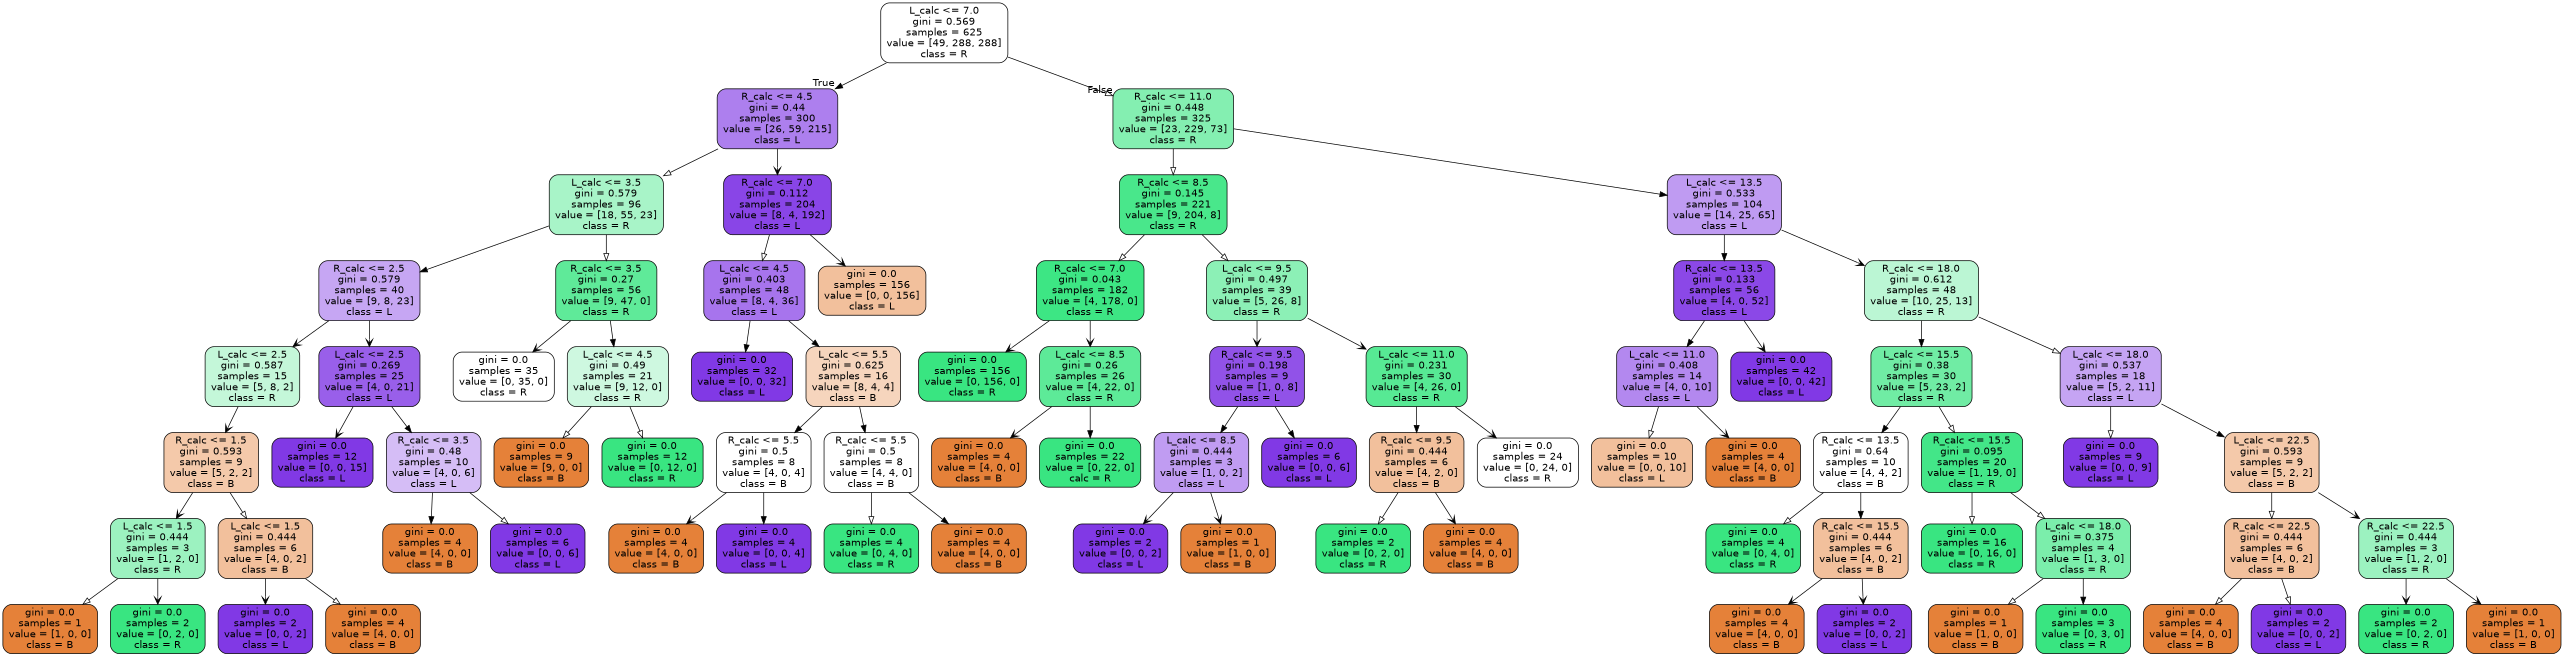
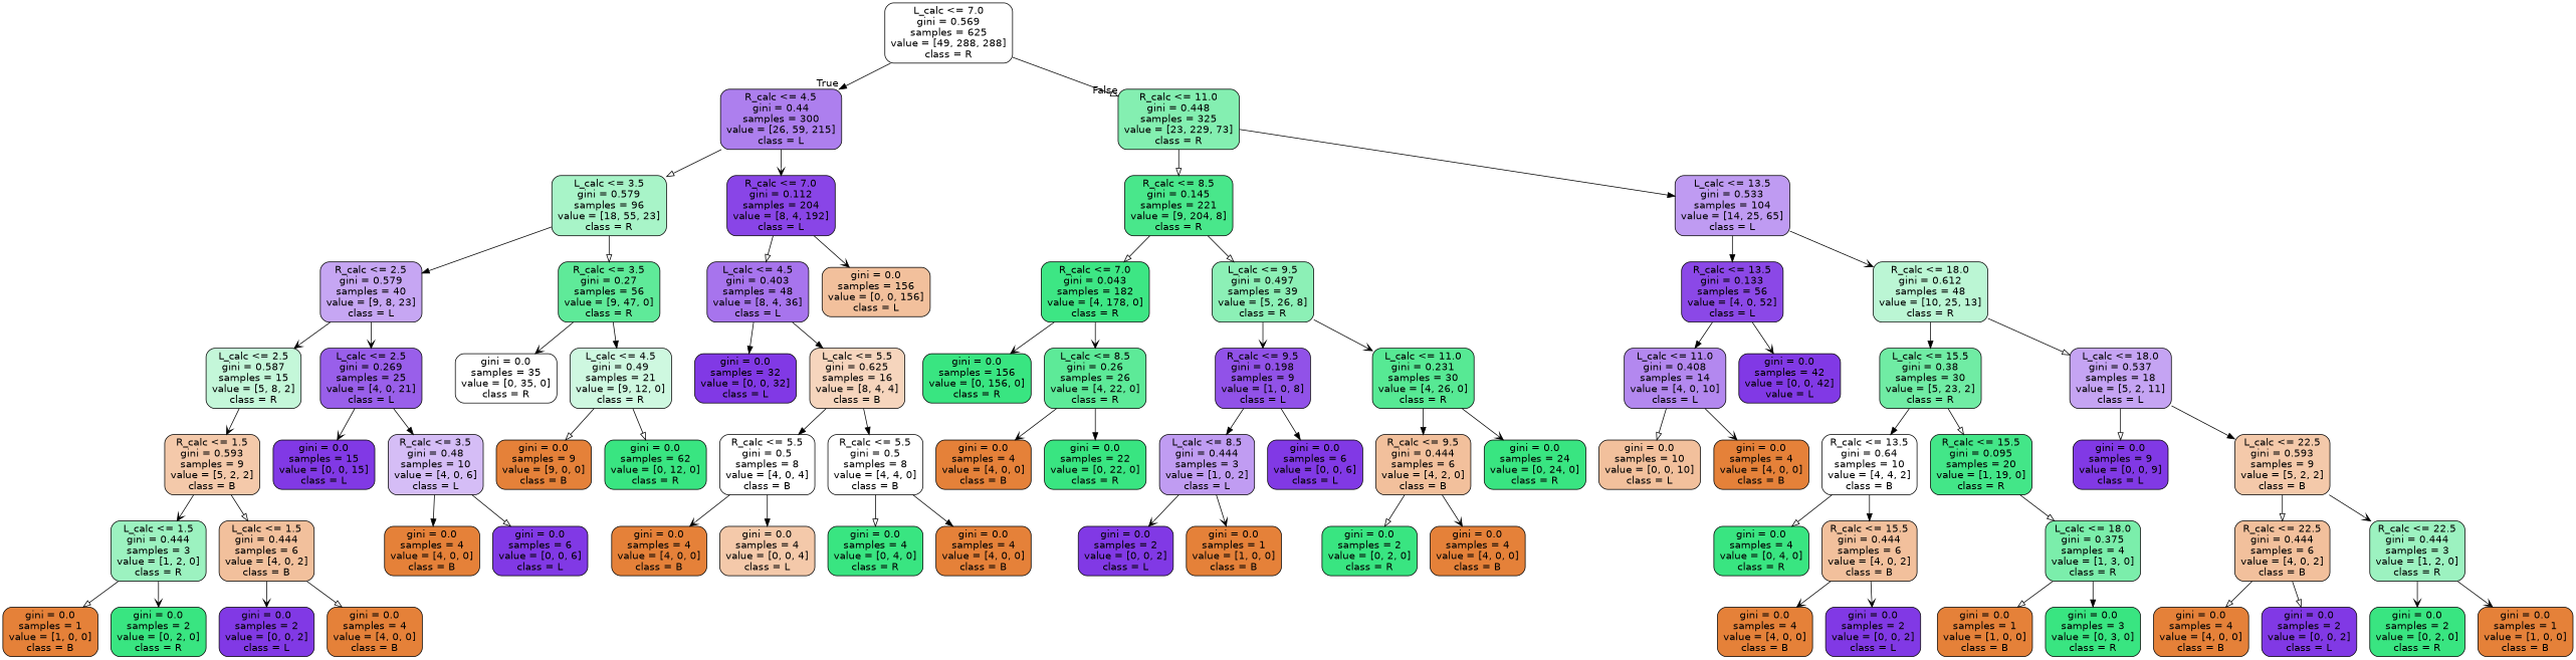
  digraph {
    node [color=black fillcolor="#e58139" fontname=helvetica shape=box style="filled, rounded"]
    edge [arrowhead=vee fontname=helvetica]
    n1 [fillcolor="#ffffff" label="L_calc <= 7.0\ngini = 0.569\nsamples = 625\nvalue = [49, 288, 288]\nclass = R"]
    n2 [fillcolor="#ad7fee" label="R_calc <= 4.5\ngini = 0.44\nsamples = 300\nvalue = [26, 59, 215]\nclass = L"]
    n3 [fillcolor="#84efb1" label="R_calc <= 11.0\ngini = 0.448\nsamples = 325\nvalue = [23, 229, 73]\nclass = R"]
    n4 [fillcolor="#a8f4c8" label="L_calc <= 3.5\ngini = 0.579\nsamples = 96\nvalue = [18, 55, 23]\nclass = R"]
    n5 [fillcolor="#8945e7" label="R_calc <= 7.0\ngini = 0.112\nsamples = 204\nvalue = [8, 4, 192]\nclass = L"]
    n6 [fillcolor="#49e78b" label="R_calc <= 8.5\ngini = 0.145\nsamples = 221\nvalue = [9, 204, 8]\nclass = R"]
    n7 [fillcolor="#bf9bf2" label="L_calc <= 13.5\ngini = 0.533\nsamples = 104\nvalue = [14, 25, 65]\nclass = L"]
    n8 [fillcolor="#c6a6f3" label="R_calc <= 2.5\ngini = 0.579\nsamples = 40\nvalue = [9, 8, 23]\nclass = L"]
    n9 [fillcolor="#5fea99" label="R_calc <= 3.5\ngini = 0.27\nsamples = 56\nvalue = [9, 47, 0]\nclass = R"]
    n10 [fillcolor="#a774ed" label="L_calc <= 4.5\ngini = 0.403\nsamples = 48\nvalue = [8, 4, 36]\nclass = L"]
    n11 [fillcolor="#f2c09c" label="gini = 0.0\nsamples = 156\nvalue = [0, 0, 156]\nclass = L"]
    n12 [fillcolor="#c4f7d9" label="L_calc <= 2.5\ngini = 0.587\nsamples = 15\nvalue = [5, 8, 2]\nclass = R"]
    n13 [fillcolor="#995fea" label="L_calc <= 2.5\ngini = 0.269\nsamples = 25\nvalue = [4, 0, 21]\nclass = L"]
    n14 [fillcolor="#ffffff" label="gini = 0.0\nsamples = 35\nvalue = [0, 35, 0]\nclass = R"]
    n15 [fillcolor="#cef8e0" label="L_calc <= 4.5\ngini = 0.49\nsamples = 21\nvalue = [9, 12, 0]\nclass = R"]
    n16 [fillcolor="#f4c9aa" label="R_calc <= 1.5\ngini = 0.593\nsamples = 9\nvalue = [5, 2, 2]\nclass = B"]
-   n17 [fillcolor="#8139e5" label="gini = 0.0\nsamples = 12\nvalue = [0, 0, 15]\nclass = L"]
+   n17 [fillcolor="#8139e5" label="gini = 0.0\nsamples = 15\nvalue = [0, 0, 15]\nclass = L"]
    n18 [fillcolor="#d5bdf6" label="R_calc <= 3.5\ngini = 0.48\nsamples = 10\nvalue = [4, 0, 6]\nclass = L"]
    n19 [fillcolor="#9cf2c0" label="L_calc <= 1.5\ngini = 0.444\nsamples = 3\nvalue = [1, 2, 0]\nclass = R"]
    n20 [fillcolor="#f2c09c" label="L_calc <= 1.5\ngini = 0.444\nsamples = 6\nvalue = [4, 0, 2]\nclass = B"]
    n21 [label="gini = 0.0\nsamples = 1\nvalue = [1, 0, 0]\nclass = B"]
    n22 [fillcolor="#39e581" label="gini = 0.0\nsamples = 2\nvalue = [0, 2, 0]\nclass = R"]
    n23 [fillcolor="#8139e5" label="gini = 0.0\nsamples = 2\nvalue = [0, 0, 2]\nclass = L"]
    n24 [label="gini = 0.0\nsamples = 4\nvalue = [4, 0, 0]\nclass = B"]
    n25 [label="gini = 0.0\nsamples = 4\nvalue = [4, 0, 0]\nclass = B"]
    n26 [fillcolor="#8139e5" label="gini = 0.0\nsamples = 6\nvalue = [0, 0, 6]\nclass = L"]
    n27 [label="gini = 0.0\nsamples = 9\nvalue = [9, 0, 0]\nclass = B"]
-   n28 [fillcolor="#39e581" label="gini = 0.0\nsamples = 12\nvalue = [0, 12, 0]\nclass = R"]
+   n28 [fillcolor="#39e581" label="gini = 0.0\nsamples = 62\nvalue = [0, 12, 0]\nclass = R"]
    n29 [fillcolor="#8139e5" label="gini = 0.0\nsamples = 32\nvalue = [0, 0, 32]\nclass = L"]
    n30 [fillcolor="#f6d5bd" label="L_calc <= 5.5\ngini = 0.625\nsamples = 16\nvalue = [8, 4, 4]\nclass = B"]
    n31 [fillcolor="#ffffff" label="R_calc <= 5.5\ngini = 0.5\nsamples = 8\nvalue = [4, 0, 4]\nclass = B"]
    n32 [fillcolor="#ffffff" label="R_calc <= 5.5\ngini = 0.5\nsamples = 8\nvalue = [4, 4, 0]\nclass = B"]
    n33 [label="gini = 0.0\nsamples = 4\nvalue = [4, 0, 0]\nclass = B"]
-   n34 [fillcolor="#8139e5" label="gini = 0.0\nsamples = 4\nvalue = [0, 0, 4]\nclass = L"]
+   n34 [fillcolor="#f4c9aa" label="gini = 0.0\nsamples = 4\nvalue = [0, 0, 4]\nclass = L"]
    n35 [fillcolor="#39e581" label="gini = 0.0\nsamples = 4\nvalue = [0, 4, 0]\nclass = R"]
    n36 [label="gini = 0.0\nsamples = 4\nvalue = [4, 0, 0]\nclass = B"]
    n37 [fillcolor="#3de684" label="R_calc <= 7.0\ngini = 0.043\nsamples = 182\nvalue = [4, 178, 0]\nclass = R"]
    n38 [fillcolor="#8cf0b6" label="L_calc <= 9.5\ngini = 0.497\nsamples = 39\nvalue = [5, 26, 8]\nclass = R"]
    n39 [fillcolor="#8b48e7" label="R_calc <= 13.5\ngini = 0.133\nsamples = 56\nvalue = [4, 0, 52]\nclass = L"]
    n40 [fillcolor="#bbf6d4" label="R_calc <= 18.0\ngini = 0.612\nsamples = 48\nvalue = [10, 25, 13]\nclass = R"]
    n41 [fillcolor="#39e581" label="gini = 0.0\nsamples = 156\nvalue = [0, 156, 0]\nclass = R"]
    n42 [fillcolor="#5dea98" label="L_calc <= 8.5\ngini = 0.26\nsamples = 26\nvalue = [4, 22, 0]\nclass = R"]
    n43 [fillcolor="#9152e8" label="R_calc <= 9.5\ngini = 0.198\nsamples = 9\nvalue = [1, 0, 8]\nclass = L"]
    n44 [fillcolor="#57e994" label="L_calc <= 11.0\ngini = 0.231\nsamples = 30\nvalue = [4, 26, 0]\nclass = R"]
    n45 [label="gini = 0.0\nsamples = 4\nvalue = [4, 0, 0]\nclass = B"]
-   n46 [fillcolor="#39e581" label="gini = 0.0\nsamples = 22\nvalue = [0, 22, 0]\ncalc = R"]
+   n46 [fillcolor="#39e581" label="gini = 0.0\nsamples = 22\nvalue = [0, 22, 0]\nclass = R"]
    n47 [fillcolor="#c09cf2" label="L_calc <= 8.5\ngini = 0.444\nsamples = 3\nvalue = [1, 0, 2]\nclass = L"]
    n48 [fillcolor="#8139e5" label="gini = 0.0\nsamples = 6\nvalue = [0, 0, 6]\nclass = L"]
    n49 [fillcolor="#f2c09c" label="R_calc <= 9.5\ngini = 0.444\nsamples = 6\nvalue = [4, 2, 0]\nclass = B"]
-   n50 [fillcolor="#ffffff" label="gini = 0.0\nsamples = 24\nvalue = [0, 24, 0]\nclass = R"]
+   n50 [fillcolor="#39e581" label="gini = 0.0\nsamples = 24\nvalue = [0, 24, 0]\nclass = R"]
    n51 [fillcolor="#8139e5" label="gini = 0.0\nsamples = 2\nvalue = [0, 0, 2]\nclass = L"]
    n52 [label="gini = 0.0\nsamples = 1\nvalue = [1, 0, 0]\nclass = B"]
    n53 [fillcolor="#39e581" label="gini = 0.0\nsamples = 2\nvalue = [0, 2, 0]\nclass = R"]
    n54 [label="gini = 0.0\nsamples = 4\nvalue = [4, 0, 0]\nclass = B"]
    n55 [fillcolor="#b388ef" label="L_calc <= 11.0\ngini = 0.408\nsamples = 14\nvalue = [4, 0, 10]\nclass = L"]
-   n56 [fillcolor="#8139e5" label="gini = 0.0\nsamples = 42\nvalue = [0, 0, 42]\nclass = L"]
+   n56 [fillcolor="#8139e5" label="gini = 0.0\nsamples = 42\nvalue = [0, 0, 42]\nvalue = L"]
    n57 [fillcolor="#70eca4" label="L_calc <= 15.5\ngini = 0.38\nsamples = 30\nvalue = [5, 23, 2]\nclass = R"]
    n58 [fillcolor="#c5a4f3" label="L_calc <= 18.0\ngini = 0.537\nsamples = 18\nvalue = [5, 2, 11]\nclass = L"]
    n59 [fillcolor="#f2c09c" label="gini = 0.0\nsamples = 10\nvalue = [0, 0, 10]\nclass = L"]
    n60 [label="gini = 0.0\nsamples = 4\nvalue = [4, 0, 0]\nclass = B"]
    n61 [fillcolor="#ffffff" label="R_calc <= 13.5\ngini = 0.64\nsamples = 10\nvalue = [4, 4, 2]\nclass = B"]
    n62 [fillcolor="#43e688" label="R_calc <= 15.5\ngini = 0.095\nsamples = 20\nvalue = [1, 19, 0]\nclass = R"]
    n63 [fillcolor="#8139e5" label="gini = 0.0\nsamples = 9\nvalue = [0, 0, 9]\nclass = L"]
    n64 [fillcolor="#f4c9aa" label="L_calc <= 22.5\ngini = 0.593\nsamples = 9\nvalue = [5, 2, 2]\nclass = B"]
    n65 [fillcolor="#39e581" label="gini = 0.0\nsamples = 4\nvalue = [0, 4, 0]\nclass = R"]
    n66 [fillcolor="#f2c09c" label="R_calc <= 15.5\ngini = 0.444\nsamples = 6\nvalue = [4, 0, 2]\nclass = B"]
-   n67 [fillcolor="#39e581" label="gini = 0.0\nsamples = 16\nvalue = [0, 16, 0]\nclass = R"]
    n68 [fillcolor="#7beeab" label="L_calc <= 18.0\ngini = 0.375\nsamples = 4\nvalue = [1, 3, 0]\nclass = R"]
    n69 [label="gini = 0.0\nsamples = 4\nvalue = [4, 0, 0]\nclass = B"]
    n70 [fillcolor="#8139e5" label="gini = 0.0\nsamples = 2\nvalue = [0, 0, 2]\nclass = L"]
    n71 [label="gini = 0.0\nsamples = 1\nvalue = [1, 0, 0]\nclass = B"]
    n72 [fillcolor="#39e581" label="gini = 0.0\nsamples = 3\nvalue = [0, 3, 0]\nclass = R"]
    n73 [fillcolor="#f2c09c" label="R_calc <= 22.5\ngini = 0.444\nsamples = 6\nvalue = [4, 0, 2]\nclass = B"]
    n74 [fillcolor="#9cf2c0" label="R_calc <= 22.5\ngini = 0.444\nsamples = 3\nvalue = [1, 2, 0]\nclass = R"]
    n75 [label="gini = 0.0\nsamples = 4\nvalue = [4, 0, 0]\nclass = B"]
    n76 [fillcolor="#8139e5" label="gini = 0.0\nsamples = 2\nvalue = [0, 0, 2]\nclass = L"]
    n77 [fillcolor="#39e581" label="gini = 0.0\nsamples = 2\nvalue = [0, 2, 0]\nclass = R"]
    n78 [label="gini = 0.0\nsamples = 1\nvalue = [1, 0, 0]\nclass = B"]
    n1 -> n2 [arrowhead=normal headlabel=True labelangle=45 labeldistance=2.5]
    n1 -> n3 [arrowhead=onormal headlabel=False labelangle=-45 labeldistance=2.5]
    n2 -> n4 [arrowhead=onormal]
    n2 -> n5
    n3 -> n6 [arrowhead=onormal]
    n3 -> n7 [arrowhead=normal]
    n4 -> n8 [arrowhead=normal]
    n4 -> n9 [arrowhead=onormal]
    n5 -> n10 [arrowhead=onormal]
    n5 -> n11
    n6 -> n37 [arrowhead=onormal]
    n6 -> n38 [arrowhead=onormal]
    n7 -> n39 [arrowhead=normal]
    n7 -> n40
    n8 -> n12
    n8 -> n13
    n9 -> n14
    n9 -> n15 [arrowhead=normal]
    n10 -> n29 [arrowhead=normal]
    n10 -> n30 [arrowhead=normal]
    n12 -> n16
    n13 -> n17
    n13 -> n18 [arrowhead=normal]
    n15 -> n27 [arrowhead=onormal]
    n15 -> n28 [arrowhead=onormal]
    n16 -> n19
    n16 -> n20 [arrowhead=onormal]
    n18 -> n25 [arrowhead=normal]
    n18 -> n26 [arrowhead=onormal]
    n19 -> n21 [arrowhead=onormal]
    n19 -> n22
    n20 -> n23
    n20 -> n24 [arrowhead=onormal]
    n30 -> n31 [arrowhead=normal]
    n30 -> n32 [arrowhead=normal]
    n31 -> n33
    n31 -> n34 [arrowhead=normal]
    n32 -> n35 [arrowhead=onormal]
    n32 -> n36 [arrowhead=normal]
    n37 -> n41
    n37 -> n42
    n38 -> n43
    n38 -> n44
    n39 -> n55 [arrowhead=normal]
    n39 -> n56
    n40 -> n57 [arrowhead=normal]
    n40 -> n58 [arrowhead=onormal]
    n42 -> n45
    n42 -> n46 [arrowhead=normal]
    n43 -> n47 [arrowhead=normal]
    n43 -> n48 [arrowhead=normal]
    n44 -> n49 [arrowhead=normal]
    n44 -> n50
    n47 -> n51
    n47 -> n52
    n49 -> n53 [arrowhead=onormal]
    n49 -> n54
    n55 -> n59 [arrowhead=onormal]
    n55 -> n60
    n57 -> n61 [arrowhead=normal]
    n57 -> n62 [arrowhead=onormal]
    n58 -> n63 [arrowhead=onormal]
    n58 -> n64 [arrowhead=normal]
    n61 -> n65 [arrowhead=onormal]
    n61 -> n66 [arrowhead=normal]
-   n62 -> n67 [arrowhead=onormal]
    n62 -> n68 [arrowhead=onormal]
    n64 -> n73 [arrowhead=onormal]
    n64 -> n74
    n66 -> n69
    n66 -> n70
    n68 -> n71 [arrowhead=onormal]
    n68 -> n72 [arrowhead=normal]
    n73 -> n75 [arrowhead=onormal]
    n73 -> n76 [arrowhead=onormal]
    n74 -> n77
    n74 -> n78
  }
